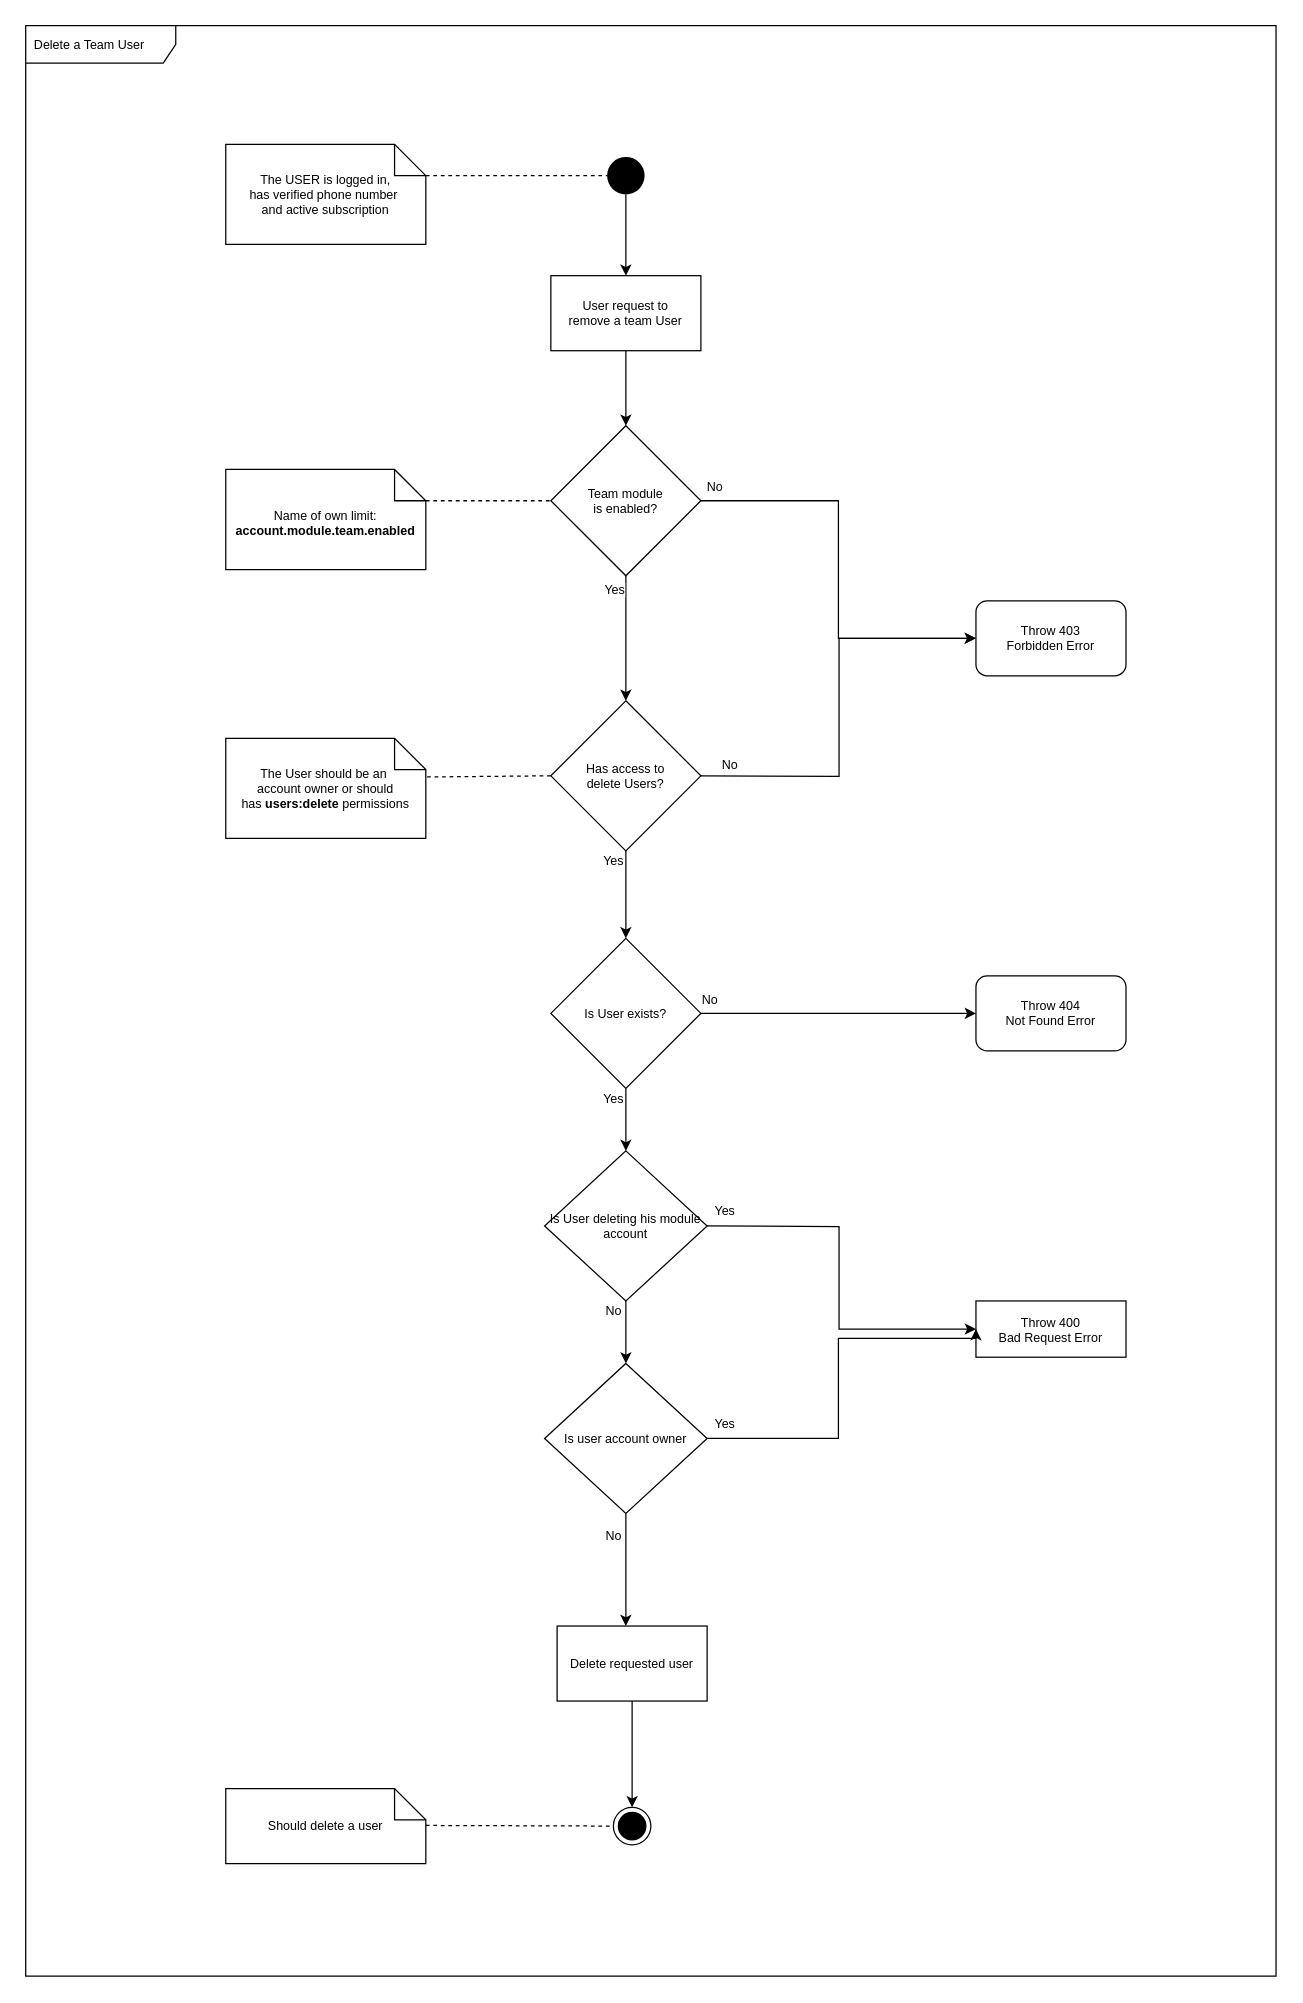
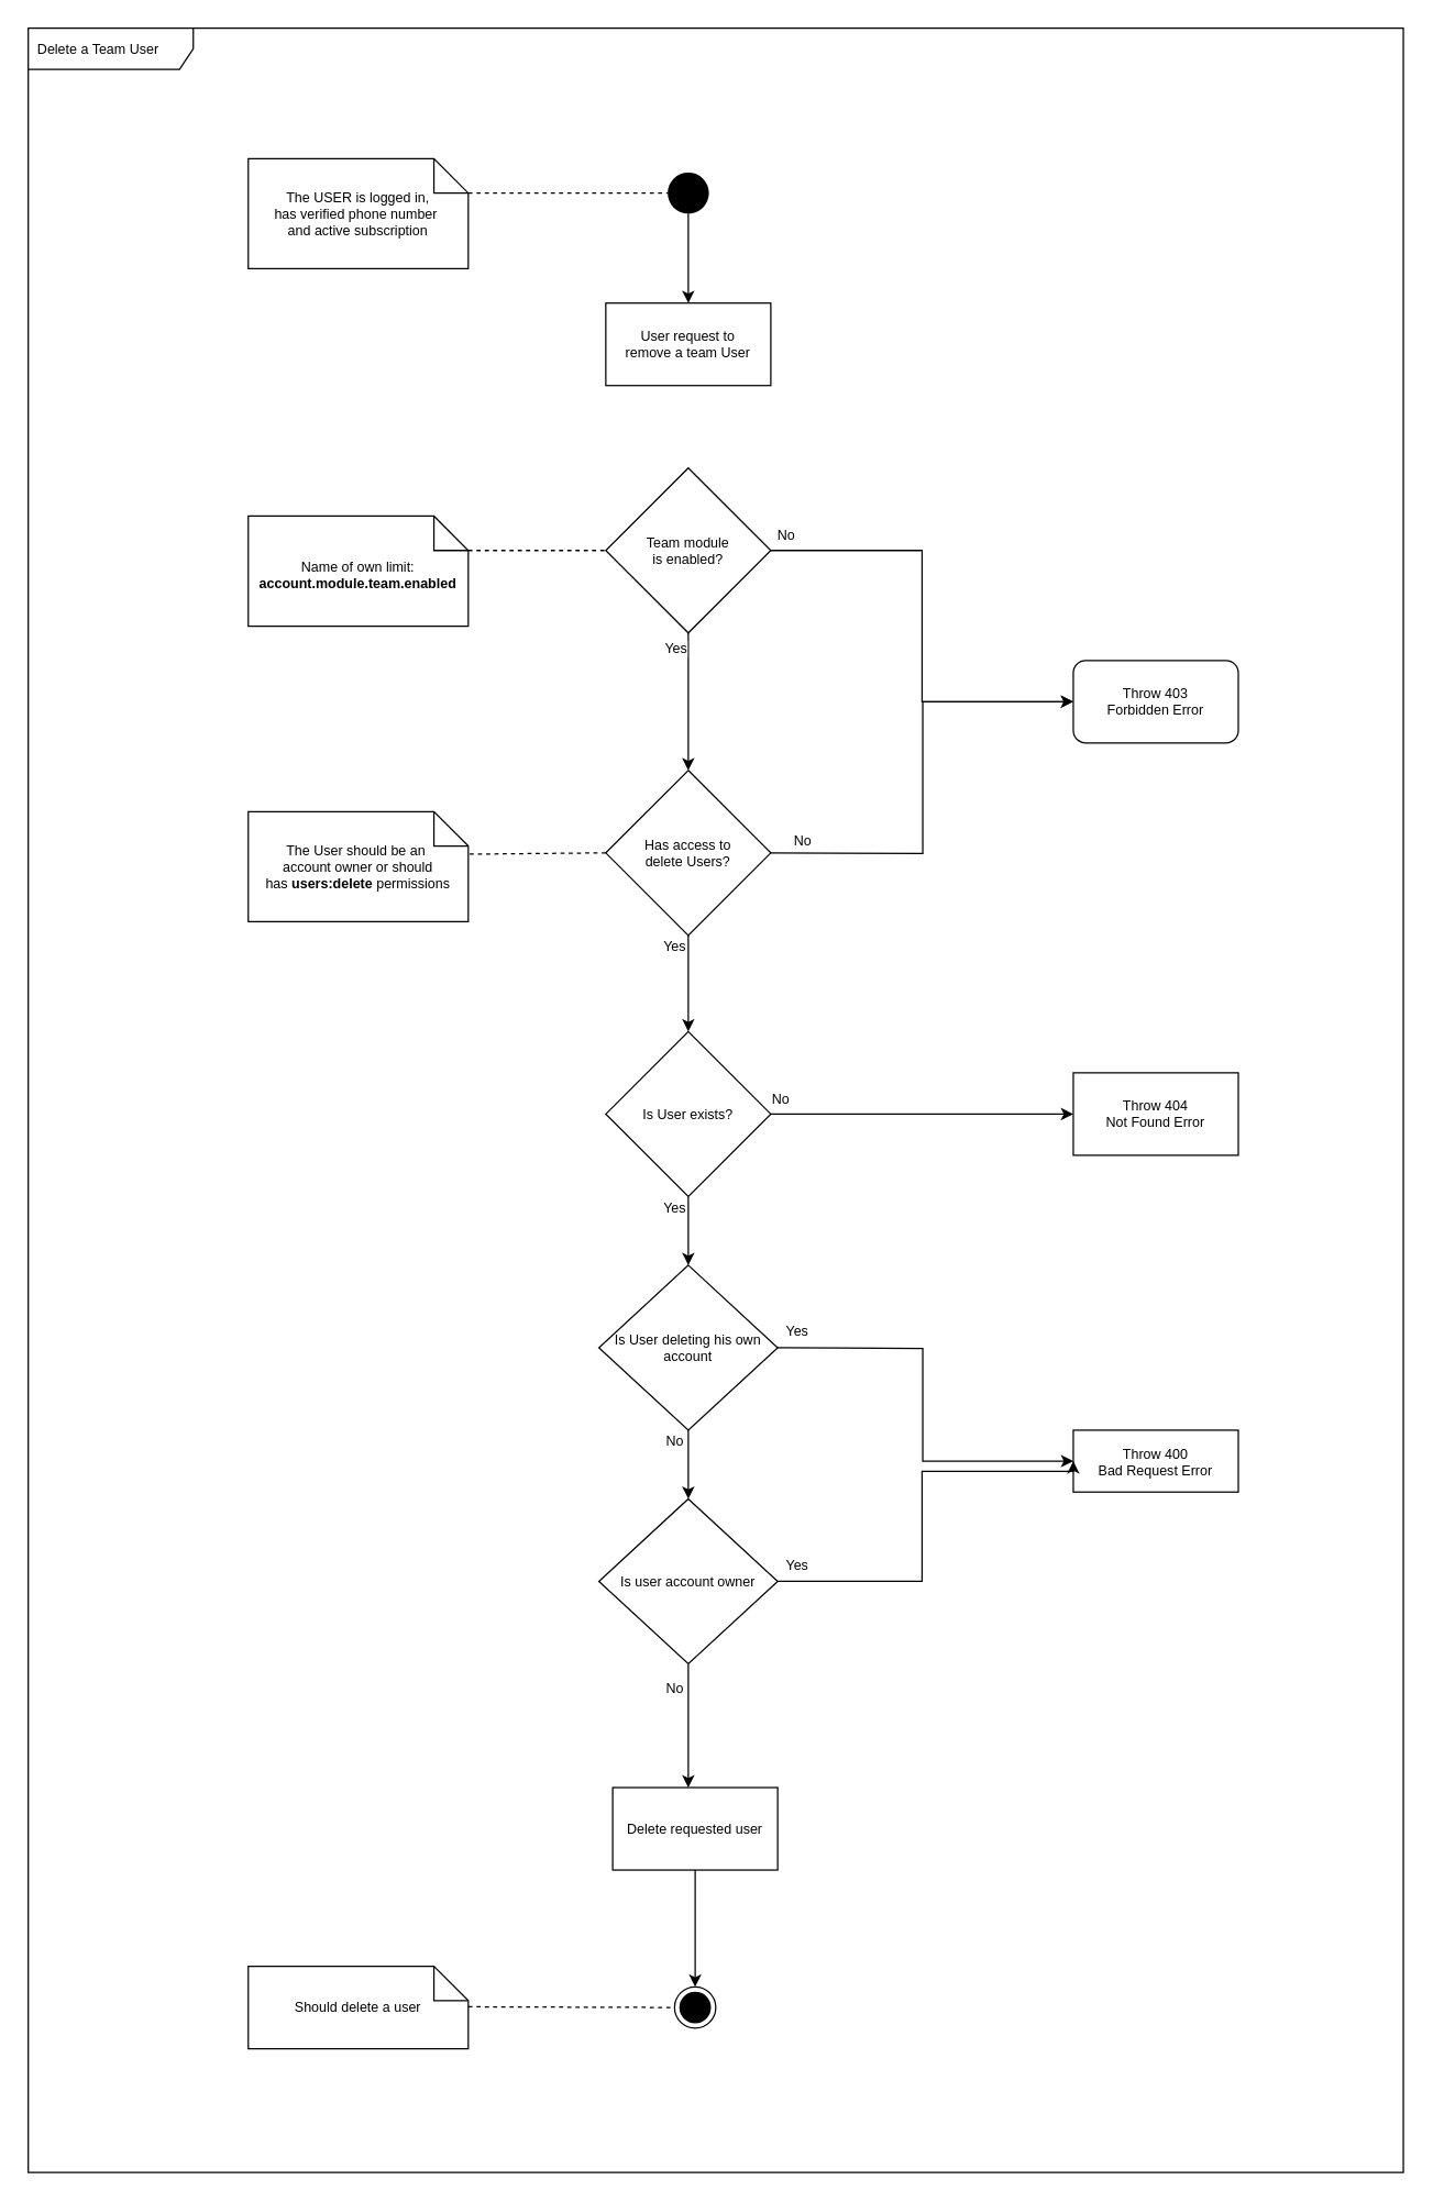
  <mxCell id="0" />
  <mxCell id="1" parent="0" />
  <mxCell id="2" value="Delete a Team User" style="shape=umlFrame;whiteSpace=wrap;html=1;width=120;height=30;boundedLbl=1;verticalAlign=middle;align=left;spacingLeft=5;fontSize=10;" vertex="1" parent="1"><mxGeometry x="20" y="20" width="1000" height="1560" as="geometry" /></mxCell>
  <mxCell id="3" value="The USER is logged in,&lt;br&gt;has verified phone number&amp;nbsp;&lt;br&gt;and active subscription" style="shape=note2;boundedLbl=1;whiteSpace=wrap;html=1;size=25;verticalAlign=middle;align=center;fontSize=10;" parent="1" vertex="1"><mxGeometry x="180" y="115" width="160" height="80" as="geometry" /></mxCell>
  <mxCell id="4" value="" style="endArrow=none;dashed=1;html=1;fontSize=10;entryX=0;entryY=0.5;entryDx=0;entryDy=0;exitX=0;exitY=0;exitDx=160;exitDy=25;exitPerimeter=0;" parent="1" edge="1"><mxGeometry width="50" height="50" relative="1" as="geometry"><mxPoint x="340" y="140" as="sourcePoint" /><mxPoint x="485" y="140" as="targetPoint" /></mxGeometry></mxCell>
  <mxCell id="5" style="edgeStyle=orthogonalEdgeStyle;rounded=0;orthogonalLoop=1;jettySize=auto;html=1;entryX=0.5;entryY=0;entryDx=0;entryDy=0;fontSize=10;" parent="1" source="6" edge="1"><mxGeometry relative="1" as="geometry"><mxPoint x="500" y="220" as="targetPoint" /></mxGeometry></mxCell>
  <mxCell id="6" value="" style="ellipse;fillColor=#000000;strokeColor=none;fontSize=10;" parent="1" vertex="1"><mxGeometry x="485" y="125" width="30" height="30" as="geometry" /></mxCell>
  <mxCell id="7" value="Yes" style="edgeLabel;html=1;align=center;verticalAlign=middle;resizable=0;points=[];fontSize=10;" parent="1" vertex="1" connectable="0"><mxGeometry x="490" y="470" as="geometry" /></mxCell>
  <mxCell id="8" style="edgeStyle=orthogonalEdgeStyle;rounded=0;orthogonalLoop=1;jettySize=auto;html=1;entryX=0;entryY=0.5;entryDx=0;entryDy=0;" parent="1" source="9" target="23" edge="1"><mxGeometry relative="1" as="geometry" /></mxCell>
  <mxCell id="9" value="&lt;font style=&quot;font-size: 10px&quot;&gt;Team module &lt;br style=&quot;font-size: 10px;&quot;&gt;is enabled?&lt;/font&gt;" style="rhombus;whiteSpace=wrap;html=1;fontSize=10;" parent="1" vertex="1"><mxGeometry x="440" y="340" width="120" height="120" as="geometry" /></mxCell>
- <mxCell id="10" style="edgeStyle=orthogonalEdgeStyle;rounded=0;orthogonalLoop=1;jettySize=auto;html=1;entryX=0.5;entryY=0;entryDx=0;entryDy=0;fontSize=10;" parent="1" source="11" target="9" edge="1"><mxGeometry relative="1" as="geometry" /></mxCell>
  <mxCell id="11" value="&lt;font style=&quot;font-size: 10px&quot;&gt;User request to &lt;br&gt;remove a team User&lt;/font&gt;" style="rounded=0;whiteSpace=wrap;html=1;fontSize=10;" parent="1" vertex="1"><mxGeometry x="440" y="220" width="120" height="60" as="geometry" /></mxCell>
  <mxCell id="12" value="" style="endArrow=none;dashed=1;html=1;exitX=0;exitY=0;exitDx=160;exitDy=25;exitPerimeter=0;entryX=0;entryY=0.5;entryDx=0;entryDy=0;fontSize=10;" parent="1" source="13" edge="1"><mxGeometry width="50" height="50" relative="1" as="geometry"><mxPoint x="370" y="400" as="sourcePoint" /><mxPoint x="440" y="400" as="targetPoint" /></mxGeometry></mxCell>
  <mxCell id="13" value="Name of own limit:&lt;br&gt;&lt;b&gt;account.module.team.enabled&lt;/b&gt;" style="shape=note2;boundedLbl=1;whiteSpace=wrap;html=1;size=25;verticalAlign=top;align=center;fontSize=10;" parent="1" vertex="1"><mxGeometry x="180" y="375" width="160" height="80" as="geometry" /></mxCell>
  <mxCell id="14" style="edgeStyle=orthogonalEdgeStyle;rounded=0;orthogonalLoop=1;jettySize=auto;html=1;" parent="1" source="15" target="32" edge="1"><mxGeometry relative="1" as="geometry" /></mxCell>
  <mxCell id="15" value="&lt;font style=&quot;font-size: 10px&quot;&gt;Has access to&lt;br style=&quot;font-size: 10px&quot;&gt;delete Users?&lt;br style=&quot;font-size: 10px&quot;&gt;&lt;/font&gt;" style="rhombus;whiteSpace=wrap;html=1;fontSize=10;" parent="1" vertex="1"><mxGeometry x="440" y="560" width="120" height="120" as="geometry" /></mxCell>
  <mxCell id="16" value="" style="endArrow=none;dashed=1;html=1;exitX=0;exitY=0.5;exitDx=0;exitDy=0;entryX=0.995;entryY=0.387;entryDx=0;entryDy=0;entryPerimeter=0;fontSize=10;" parent="1" source="15" target="17" edge="1"><mxGeometry width="50" height="50" relative="1" as="geometry"><mxPoint x="390" y="750" as="sourcePoint" /><mxPoint x="370" y="760" as="targetPoint" /></mxGeometry></mxCell>
  <mxCell id="17" value="The User should be an&amp;nbsp;&lt;br&gt;account&amp;nbsp;owner or should has&amp;nbsp;&lt;b&gt;users:delete&lt;/b&gt;&amp;nbsp;permissions" style="shape=note2;boundedLbl=1;whiteSpace=wrap;html=1;size=25;verticalAlign=middle;align=center;fontSize=10;" parent="1" vertex="1"><mxGeometry x="180" y="590" width="160" height="80" as="geometry" /></mxCell>
  <mxCell id="18" style="edgeStyle=orthogonalEdgeStyle;rounded=0;orthogonalLoop=1;jettySize=auto;html=1;fontSize=10;entryX=0.5;entryY=0;entryDx=0;entryDy=0;" parent="1" edge="1"><mxGeometry relative="1" as="geometry"><mxPoint x="500" y="560" as="targetPoint" /><mxPoint x="500" y="460" as="sourcePoint" /></mxGeometry></mxCell>
  <mxCell id="19" value="Yes" style="edgeLabel;html=1;align=center;verticalAlign=middle;resizable=0;points=[];fontSize=10;" parent="18" vertex="1" connectable="0"><mxGeometry x="-0.367" relative="1" as="geometry"><mxPoint x="-10" y="-22" as="offset" /></mxGeometry></mxCell>
  <mxCell id="20" value="No" style="edgeLabel;html=1;align=center;verticalAlign=middle;resizable=0;points=[];fontSize=10;" parent="1" vertex="1" connectable="0"><mxGeometry x="570" y="388" as="geometry" /></mxCell>
  <mxCell id="21" value="No" style="edgeLabel;html=1;align=center;verticalAlign=middle;resizable=0;points=[];fontSize=10;" parent="1" vertex="1" connectable="0"><mxGeometry x="582" y="610" as="geometry" /></mxCell>
  <mxCell id="22" value="Yes" style="edgeLabel;html=1;align=center;verticalAlign=middle;resizable=0;points=[];fontSize=10;" parent="1" vertex="1" connectable="0"><mxGeometry x="591.455" y="610" as="geometry"><mxPoint x="-102" y="77" as="offset" /></mxGeometry></mxCell>
  <mxCell id="23" value="&lt;font style=&quot;font-size: 10px&quot;&gt;Throw 403&lt;br style=&quot;font-size: 10px;&quot;&gt;Forbidden Error&lt;/font&gt;" style="whiteSpace=wrap;html=1;fontSize=10;rounded=1;" parent="1" vertex="1"><mxGeometry x="780" y="480" width="120" height="60" as="geometry" /></mxCell>
  <mxCell id="24" style="edgeStyle=orthogonalEdgeStyle;rounded=0;orthogonalLoop=1;jettySize=auto;html=1;entryX=0;entryY=0.5;entryDx=0;entryDy=0;fontSize=10;" parent="1" target="23" edge="1"><mxGeometry relative="1" as="geometry"><mxPoint x="560" y="620" as="sourcePoint" /><mxPoint x="780" y="510" as="targetPoint" /></mxGeometry></mxCell>
  <mxCell id="25" value="No" style="edgeLabel;html=1;align=center;verticalAlign=middle;resizable=0;points=[];fontSize=10;" parent="24" vertex="1" connectable="0"><mxGeometry x="-0.904" y="4" relative="1" as="geometry"><mxPoint x="6" y="-6" as="offset" /></mxGeometry></mxCell>
- <mxCell id="26" value="&lt;font style=&quot;font-size: 10px&quot;&gt;Throw 404&lt;br style=&quot;font-size: 10px&quot;&gt;Not Found Error&lt;/font&gt;" style="whiteSpace=wrap;html=1;fontSize=10;rounded=1;" parent="1" vertex="1"><mxGeometry x="780" y="780" width="120" height="60" as="geometry" /></mxCell>
+ <mxCell id="26" value="&lt;font style=&quot;font-size: 10px&quot;&gt;Throw 404&lt;br style=&quot;font-size: 10px&quot;&gt;Not Found Error&lt;/font&gt;" style="rounded=0;whiteSpace=wrap;html=1;fontSize=10;" parent="1" vertex="1"><mxGeometry x="780" y="780" width="120" height="60" as="geometry" /></mxCell>
  <mxCell id="27" value="No" style="edgeLabel;html=1;align=center;verticalAlign=middle;resizable=0;points=[];fontSize=10;" parent="1" vertex="1" connectable="0"><mxGeometry x="640.005" y="720" as="geometry"><mxPoint x="-102" y="77" as="offset" /></mxGeometry></mxCell>
  <mxCell id="28" value="Yes" style="edgeLabel;html=1;align=center;verticalAlign=middle;resizable=0;points=[];fontSize=10;" parent="1" vertex="1" connectable="0"><mxGeometry x="640.005" y="890" as="geometry"><mxPoint x="-102" y="77" as="offset" /></mxGeometry></mxCell>
  <mxCell id="29" value="Yes" style="edgeLabel;html=1;align=center;verticalAlign=middle;resizable=0;points=[];fontSize=10;" parent="1" vertex="1" connectable="0"><mxGeometry x="591.455" y="800" as="geometry"><mxPoint x="-102" y="77" as="offset" /></mxGeometry></mxCell>
  <mxCell id="30" style="edgeStyle=orthogonalEdgeStyle;rounded=0;orthogonalLoop=1;jettySize=auto;html=1;" parent="1" source="32" target="26" edge="1"><mxGeometry relative="1" as="geometry" /></mxCell>
  <mxCell id="31" style="edgeStyle=orthogonalEdgeStyle;rounded=0;orthogonalLoop=1;jettySize=auto;html=1;" parent="1" source="32" target="37" edge="1"><mxGeometry relative="1" as="geometry" /></mxCell>
  <mxCell id="32" value="&lt;font style=&quot;font-size: 10px&quot;&gt;Is User exists?&lt;br style=&quot;font-size: 10px&quot;&gt;&lt;/font&gt;" style="rhombus;whiteSpace=wrap;html=1;fontSize=10;" parent="1" vertex="1"><mxGeometry x="440" y="750" width="120" height="120" as="geometry" /></mxCell>
  <mxCell id="33" style="edgeStyle=orthogonalEdgeStyle;rounded=0;orthogonalLoop=1;jettySize=auto;html=1;entryX=0;entryY=0.5;entryDx=0;entryDy=0;" parent="1" target="34" edge="1"><mxGeometry relative="1" as="geometry"><mxPoint x="560" y="980" as="sourcePoint" /></mxGeometry></mxCell>
  <mxCell id="34" value="&lt;font style=&quot;font-size: 10px&quot;&gt;Throw 400&lt;br style=&quot;font-size: 10px&quot;&gt;Bad Request Error&lt;/font&gt;" style="rounded=0;whiteSpace=wrap;html=1;fontSize=10;" parent="1" vertex="1"><mxGeometry x="780" y="1040" width="120" height="45" as="geometry" /></mxCell>
  <mxCell id="35" value="No" style="edgeLabel;html=1;align=center;verticalAlign=middle;resizable=0;points=[];fontSize=10;fontStyle=0" parent="1" vertex="1" connectable="0"><mxGeometry x="591.455" y="970" as="geometry"><mxPoint x="-102" y="77" as="offset" /></mxGeometry></mxCell>
  <mxCell id="36" style="edgeStyle=orthogonalEdgeStyle;rounded=0;orthogonalLoop=1;jettySize=auto;html=1;entryX=0.5;entryY=0;entryDx=0;entryDy=0;" parent="1" source="37" target="40" edge="1"><mxGeometry relative="1" as="geometry" /></mxCell>
- <mxCell id="37" value="&lt;font style=&quot;font-size: 10px&quot;&gt;Is User deleting his module account&lt;br style=&quot;font-size: 10px&quot;&gt;&lt;/font&gt;" style="rhombus;whiteSpace=wrap;html=1;fontSize=10;" parent="1" vertex="1"><mxGeometry x="435" y="920" width="130" height="120" as="geometry" /></mxCell>
+ <mxCell id="37" value="&lt;font style=&quot;font-size: 10px&quot;&gt;Is User deleting his own account&lt;br style=&quot;font-size: 10px&quot;&gt;&lt;/font&gt;" style="rhombus;whiteSpace=wrap;html=1;fontSize=10;" parent="1" vertex="1"><mxGeometry x="435" y="920" width="130" height="120" as="geometry" /></mxCell>
  <mxCell id="38" style="edgeStyle=orthogonalEdgeStyle;rounded=0;orthogonalLoop=1;jettySize=auto;html=1;entryX=0;entryY=0.5;entryDx=0;entryDy=0;" parent="1" source="40" target="34" edge="1"><mxGeometry relative="1" as="geometry"><mxPoint x="680" y="1050" as="targetPoint" /><Array as="points"><mxPoint x="670" y="1150" /><mxPoint x="670" y="1070" /></Array></mxGeometry></mxCell>
  <mxCell id="39" style="edgeStyle=orthogonalEdgeStyle;rounded=0;orthogonalLoop=1;jettySize=auto;html=1;" parent="1" source="40" edge="1"><mxGeometry relative="1" as="geometry"><mxPoint x="500" y="1300" as="targetPoint" /></mxGeometry></mxCell>
  <mxCell id="40" value="&lt;font style=&quot;font-size: 10px&quot;&gt;Is user account owner&lt;br style=&quot;font-size: 10px&quot;&gt;&lt;/font&gt;" style="rhombus;whiteSpace=wrap;html=1;fontSize=10;" parent="1" vertex="1"><mxGeometry x="435" y="1090" width="130" height="120" as="geometry" /></mxCell>
  <mxCell id="41" value="Yes" style="edgeLabel;html=1;align=center;verticalAlign=middle;resizable=0;points=[];fontSize=10;" parent="1" vertex="1" connectable="0"><mxGeometry x="680.005" y="1060" as="geometry"><mxPoint x="-102" y="77" as="offset" /></mxGeometry></mxCell>
  <mxCell id="42" value="No" style="edgeLabel;html=1;align=center;verticalAlign=middle;resizable=0;points=[];fontSize=10;fontStyle=0" parent="1" vertex="1" connectable="0"><mxGeometry x="591.455" y="1150" as="geometry"><mxPoint x="-102" y="77" as="offset" /></mxGeometry></mxCell>
  <mxCell id="43" value="No" style="edgeLabel;html=1;align=center;verticalAlign=middle;resizable=0;points=[];fontSize=10;" parent="1" vertex="1" connectable="0"><mxGeometry x="592" y="620" as="geometry"><mxPoint x="-26" y="178" as="offset" /></mxGeometry></mxCell>
  <mxCell id="44" value="" style="ellipse;html=1;shape=endState;fillColor=#000000;strokeColor=#000000;fontSize=10;" parent="1" vertex="1"><mxGeometry x="490" y="1445" width="30" height="30" as="geometry" /></mxCell>
  <mxCell id="45" style="edgeStyle=orthogonalEdgeStyle;rounded=0;orthogonalLoop=1;jettySize=auto;html=1;entryX=0.5;entryY=0;entryDx=0;entryDy=0;" parent="1" source="46" target="44" edge="1"><mxGeometry relative="1" as="geometry" /></mxCell>
  <mxCell id="46" value="Delete requested user" style="rounded=0;whiteSpace=wrap;html=1;fontSize=10;" parent="1" vertex="1"><mxGeometry x="445" y="1300" width="120" height="60" as="geometry" /></mxCell>
  <mxCell id="47" value="Should delete a user" style="shape=note2;boundedLbl=1;whiteSpace=wrap;html=1;size=25;verticalAlign=middle;align=center;fontSize=10;" parent="1" vertex="1"><mxGeometry x="180" y="1430" width="160" height="60" as="geometry" /></mxCell>
  <mxCell id="48" value="" style="endArrow=none;dashed=1;html=1;fontSize=10;entryX=0;entryY=0.5;entryDx=0;entryDy=0;" parent="1" edge="1"><mxGeometry width="50" height="50" relative="1" as="geometry"><mxPoint x="340" y="1459.5" as="sourcePoint" /><mxPoint x="490" y="1460" as="targetPoint" /></mxGeometry></mxCell>
  <mxCell id="49" value="Yes" style="edgeLabel;html=1;align=center;verticalAlign=middle;resizable=0;points=[];fontSize=10;" parent="1" vertex="1" connectable="0"><mxGeometry x="680.005" y="890" as="geometry"><mxPoint x="-102" y="77" as="offset" /></mxGeometry></mxCell>
